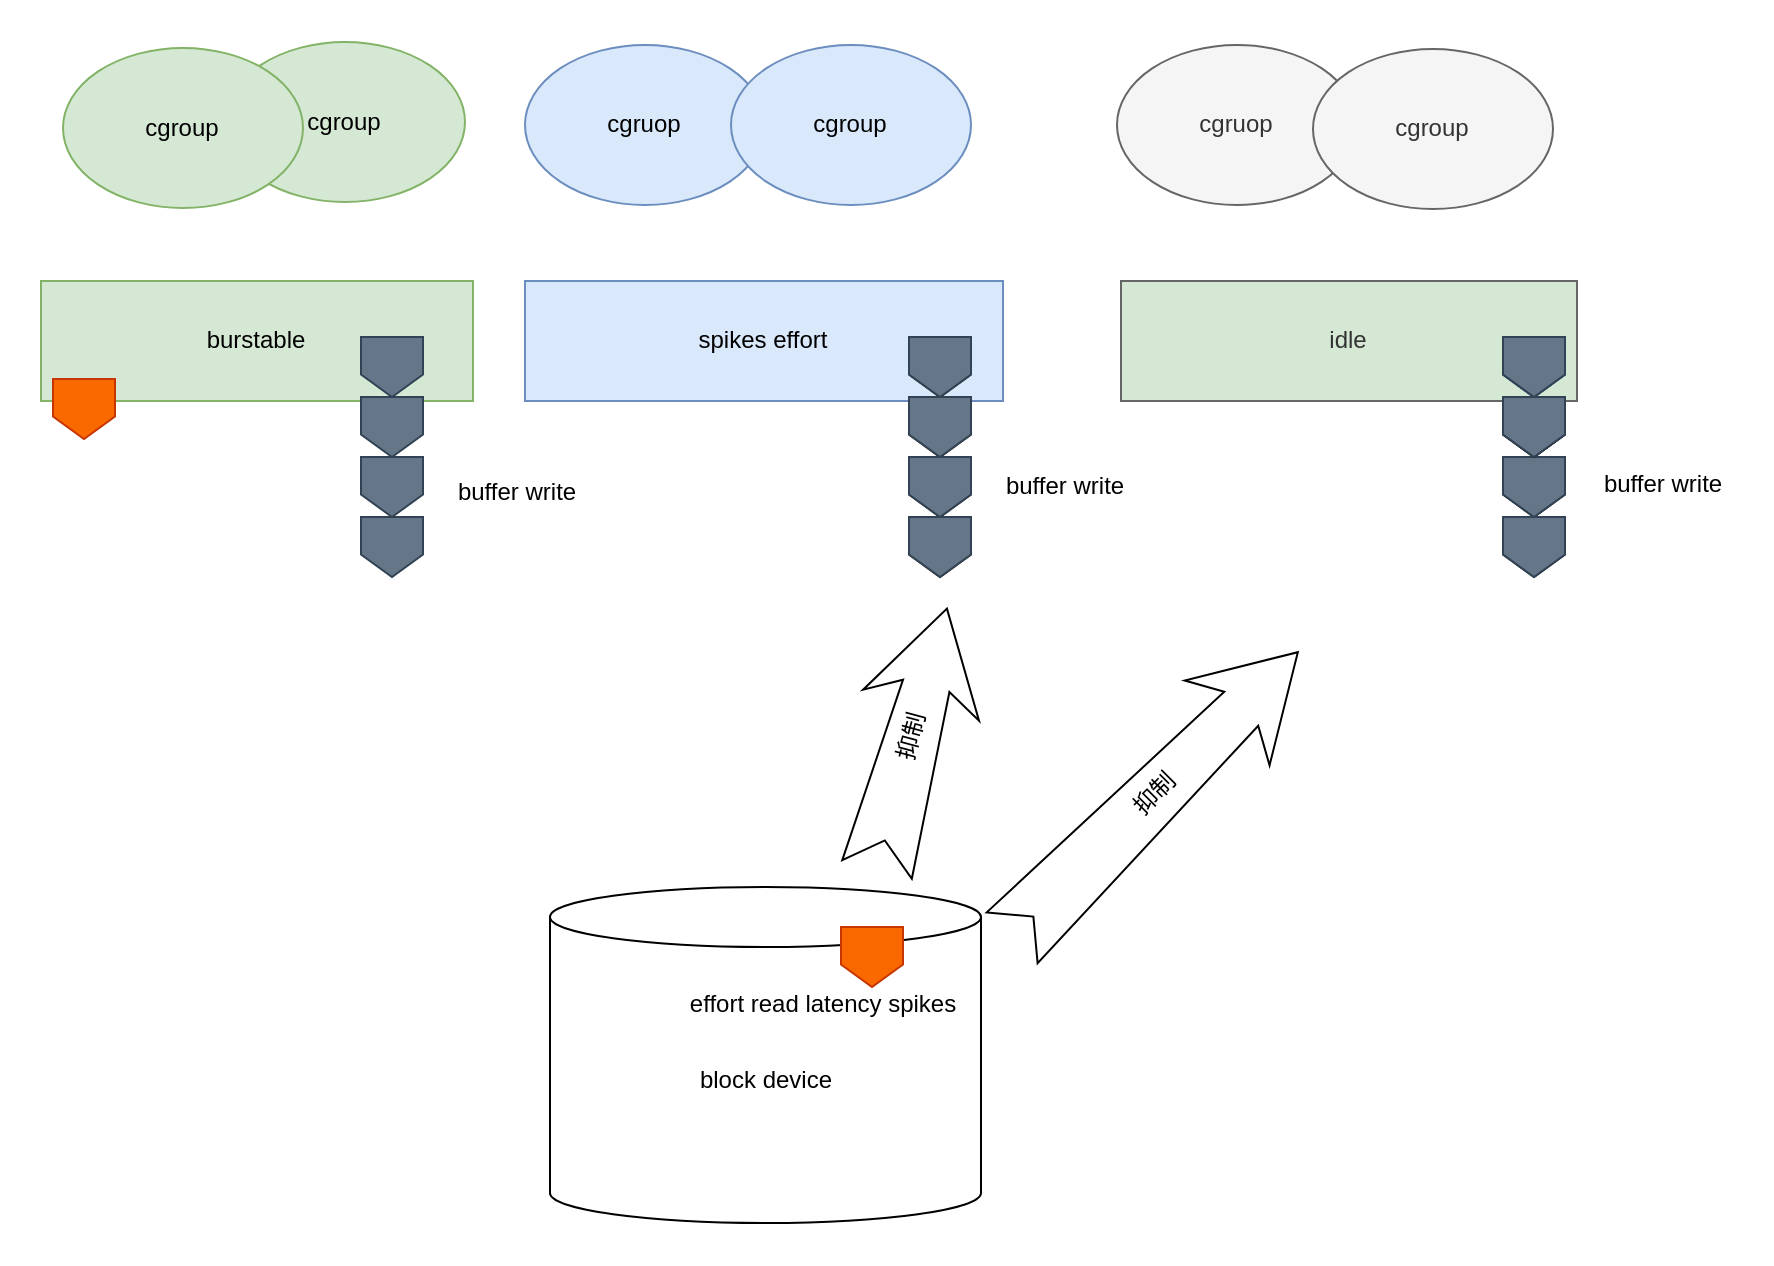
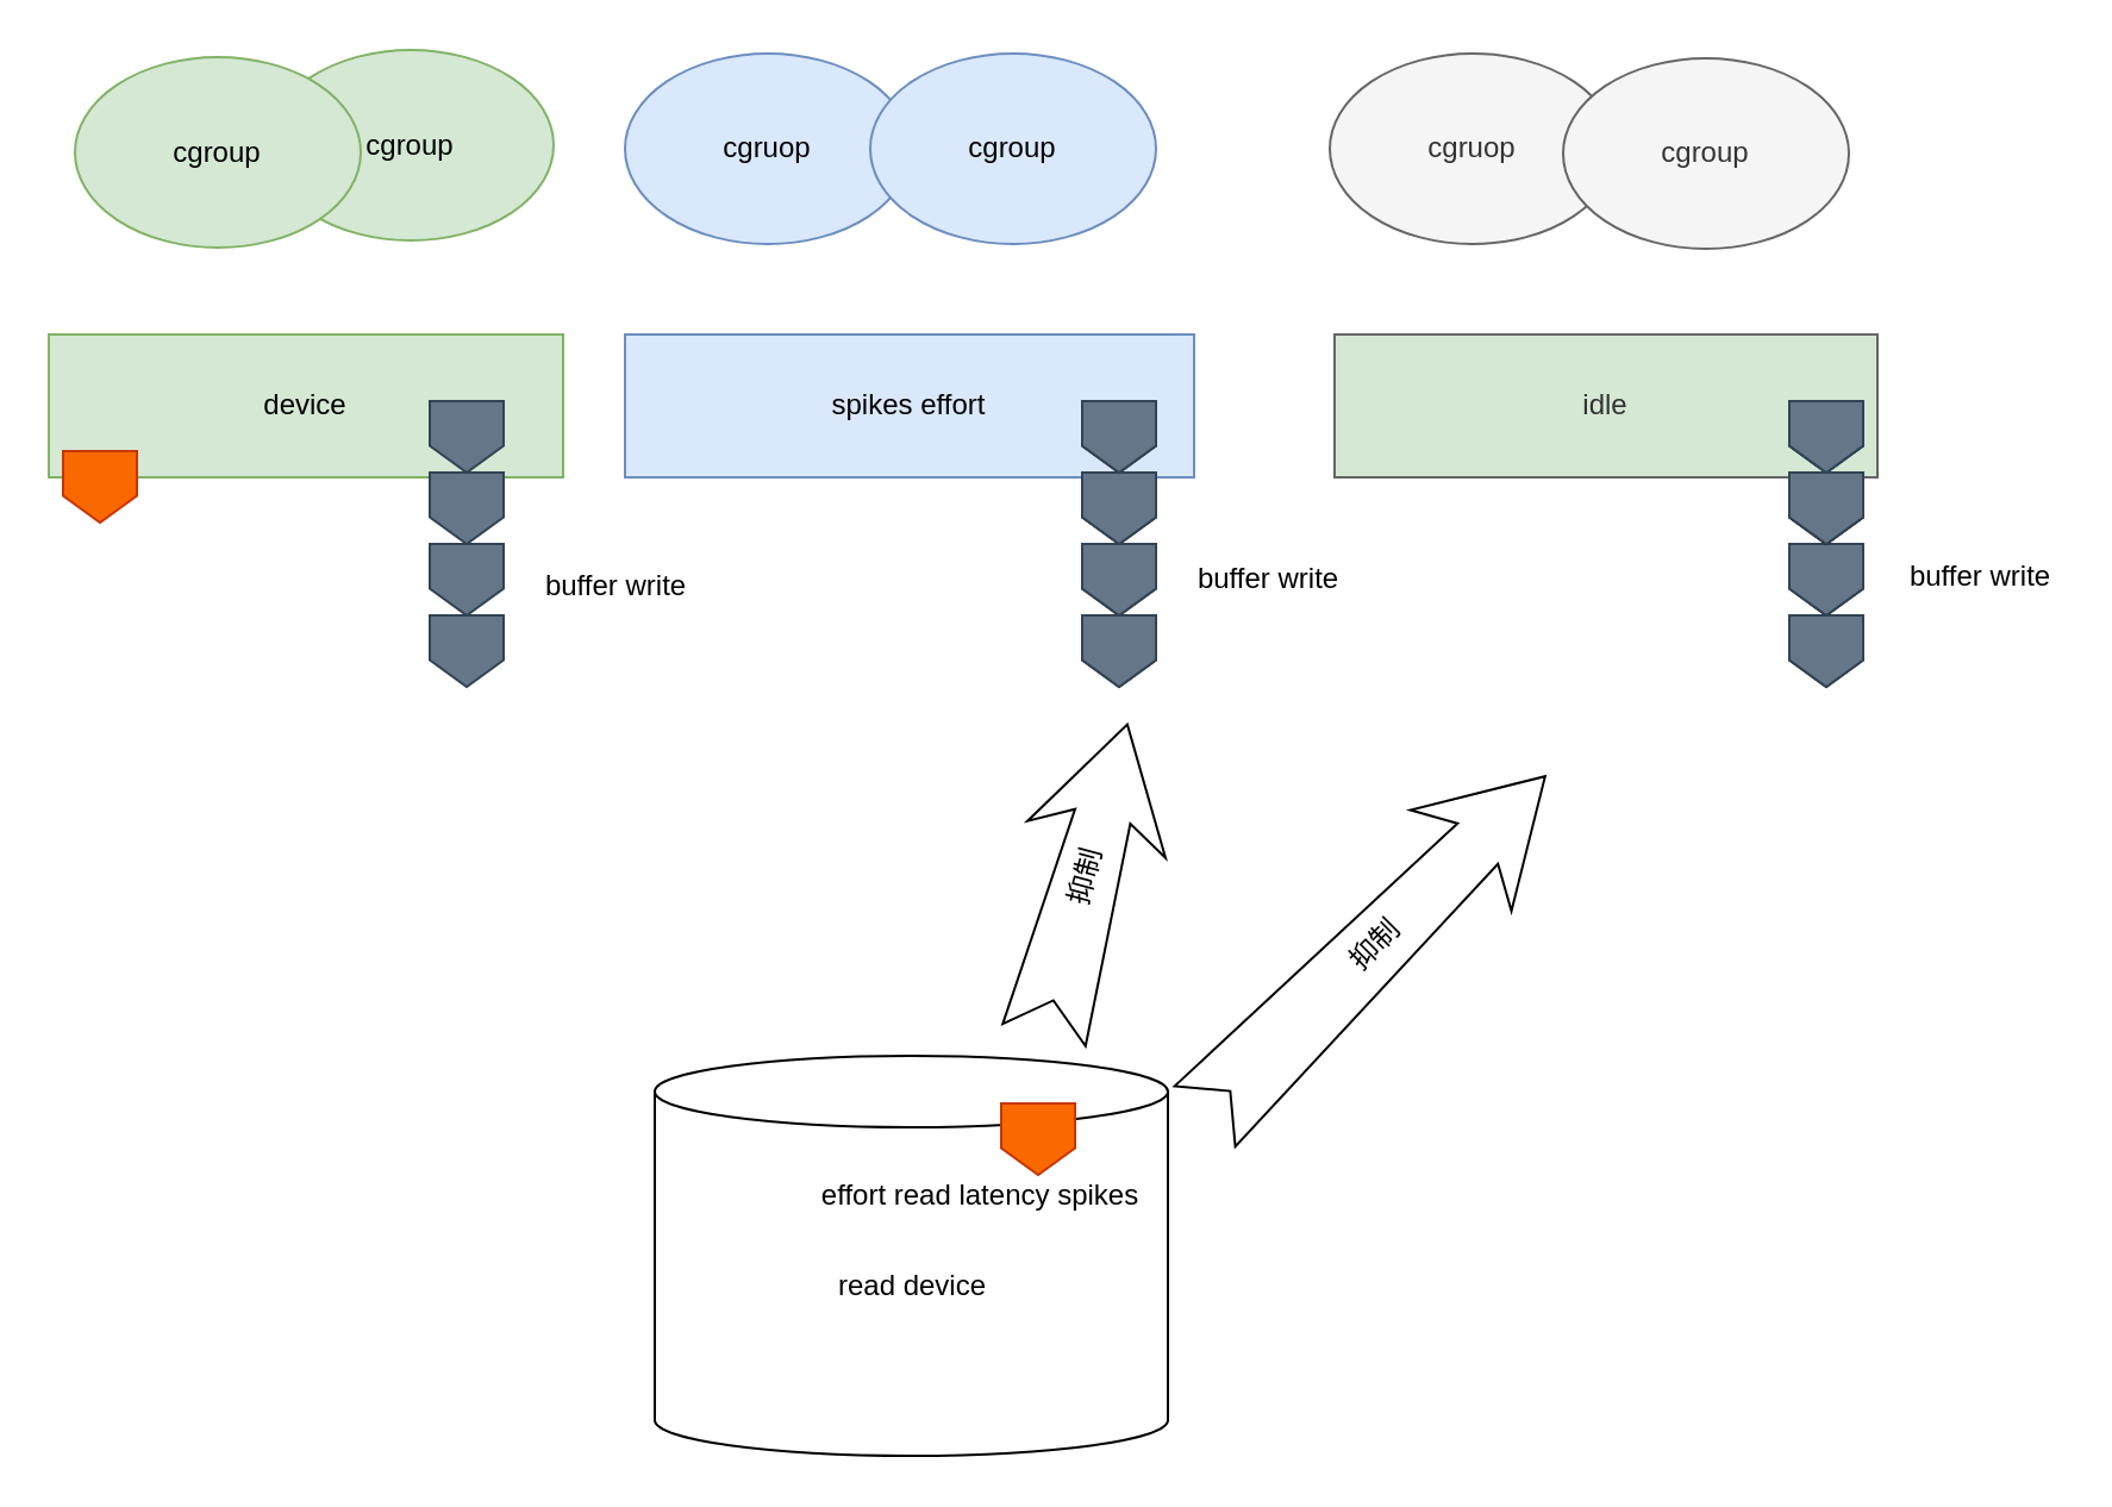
  <mxCell id="0" />
  <mxCell id="1" parent="0" />
- <mxCell id="2" value="burstable" style="rounded=0;whiteSpace=wrap;html=1;hachureGap=4;pointerEvents=0;fillColor=#d5e8d4;strokeColor=#82b366;" vertex="1" parent="1"><mxGeometry x="20" y="140" width="216" height="60" as="geometry" /></mxCell>
+ <mxCell id="2" value="device" style="rounded=0;whiteSpace=wrap;html=1;hachureGap=4;pointerEvents=0;fillColor=#d5e8d4;strokeColor=#82b366;" vertex="1" parent="1"><mxGeometry x="20" y="140" width="216" height="60" as="geometry" /></mxCell>
  <mxCell id="3" value="spikes effort" style="rounded=0;whiteSpace=wrap;html=1;hachureGap=4;pointerEvents=0;fillColor=#dae8fc;strokeColor=#6c8ebf;" vertex="1" parent="1"><mxGeometry x="262" y="140" width="239" height="60" as="geometry" /></mxCell>
  <mxCell id="4" value="idle" style="rounded=0;whiteSpace=wrap;html=1;hachureGap=4;pointerEvents=0;fillColor=#d5e8d4;strokeColor=#666666;fontColor=#333333;" vertex="1" parent="1"><mxGeometry x="560" y="140" width="228" height="60" as="geometry" /></mxCell>
  <mxCell id="5" value="cgroup" style="ellipse;whiteSpace=wrap;html=1;hachureGap=4;pointerEvents=0;fillColor=#d5e8d4;strokeColor=#82b366;" vertex="1" parent="1"><mxGeometry x="112" y="20.5" width="120" height="80" as="geometry" /></mxCell>
  <mxCell id="6" value="cgruop" style="ellipse;whiteSpace=wrap;html=1;hachureGap=4;pointerEvents=0;fillColor=#dae8fc;strokeColor=#6c8ebf;" vertex="1" parent="1"><mxGeometry x="262" y="22" width="120" height="80" as="geometry" /></mxCell>
  <mxCell id="7" value="cgruop" style="ellipse;whiteSpace=wrap;html=1;hachureGap=4;pointerEvents=0;fillColor=#f5f5f5;strokeColor=#666666;fontColor=#333333;" vertex="1" parent="1"><mxGeometry x="558" y="22" width="120" height="80" as="geometry" /></mxCell>
  <mxCell id="8" value="cgroup" style="ellipse;whiteSpace=wrap;html=1;hachureGap=4;pointerEvents=0;fillColor=#d5e8d4;strokeColor=#82b366;" vertex="1" parent="1"><mxGeometry x="31" y="23.5" width="120" height="80" as="geometry" /></mxCell>
  <mxCell id="9" value="cgroup" style="ellipse;whiteSpace=wrap;html=1;hachureGap=4;pointerEvents=0;fillColor=#dae8fc;strokeColor=#6c8ebf;" vertex="1" parent="1"><mxGeometry x="365" y="22" width="120" height="80" as="geometry" /></mxCell>
  <mxCell id="10" value="cgroup" style="ellipse;whiteSpace=wrap;html=1;hachureGap=4;pointerEvents=0;fillColor=#f5f5f5;strokeColor=#666666;fontColor=#333333;" vertex="1" parent="1"><mxGeometry x="656" y="24" width="120" height="80" as="geometry" /></mxCell>
- <mxCell id="11" value="block device" style="shape=cylinder3;whiteSpace=wrap;html=1;boundedLbl=1;backgroundOutline=1;size=15;hachureGap=4;pointerEvents=0;" vertex="1" parent="1"><mxGeometry x="274.5" y="443" width="215.5" height="168" as="geometry" /></mxCell>
+ <mxCell id="11" value="read device" style="shape=cylinder3;whiteSpace=wrap;html=1;boundedLbl=1;backgroundOutline=1;size=15;hachureGap=4;pointerEvents=0;" vertex="1" parent="1"><mxGeometry x="274.5" y="443" width="215.5" height="168" as="geometry" /></mxCell>
  <mxCell id="12" value="抑制" style="html=1;shadow=0;dashed=0;align=center;verticalAlign=middle;shape=mxgraph.arrows2.stylisedArrow;dy=0.6;dx=40;notch=15;feather=0.4;hachureGap=4;pointerEvents=0;rotation=-75;" vertex="1" parent="1"><mxGeometry x="388" y="339" width="135" height="60" as="geometry" /></mxCell>
  <mxCell id="13" value="抑制" style="html=1;shadow=0;dashed=0;align=center;verticalAlign=middle;shape=mxgraph.arrows2.stylisedArrow;dy=0.6;dx=40;notch=15;feather=0.4;hachureGap=4;pointerEvents=0;rotation=-45;" vertex="1" parent="1"><mxGeometry x="476" y="367" width="202" height="60" as="geometry" /></mxCell>
  <mxCell id="14" value="" style="group" vertex="1" connectable="0" parent="1"><mxGeometry x="180" y="168" width="602" height="120" as="geometry" /></mxCell>
  <mxCell id="15" value="" style="shape=offPageConnector;whiteSpace=wrap;html=1;hachureGap=4;pointerEvents=0;fillColor=#647687;strokeColor=#314354;fontColor=#ffffff;" vertex="1" parent="14"><mxGeometry y="60" width="31" height="30" as="geometry" /></mxCell>
  <mxCell id="16" value="" style="shape=offPageConnector;whiteSpace=wrap;html=1;hachureGap=4;pointerEvents=0;fillColor=#647687;strokeColor=#314354;fontColor=#ffffff;" vertex="1" parent="14"><mxGeometry y="30" width="31" height="30" as="geometry" /></mxCell>
  <mxCell id="17" value="" style="shape=offPageConnector;whiteSpace=wrap;html=1;hachureGap=4;pointerEvents=0;fillColor=#647687;strokeColor=#314354;fontColor=#ffffff;" vertex="1" parent="14"><mxGeometry y="90" width="31" height="30" as="geometry" /></mxCell>
  <mxCell id="18" value="" style="shape=offPageConnector;whiteSpace=wrap;html=1;hachureGap=4;pointerEvents=0;fillColor=#647687;strokeColor=#314354;fontColor=#ffffff;" vertex="1" parent="14"><mxGeometry width="31" height="30" as="geometry" /></mxCell>
  <mxCell id="19" value="" style="group" vertex="1" connectable="0" parent="14"><mxGeometry x="571" width="31" height="120" as="geometry" /></mxCell>
  <mxCell id="20" value="" style="shape=offPageConnector;whiteSpace=wrap;html=1;hachureGap=4;pointerEvents=0;" vertex="1" parent="19"><mxGeometry y="60" width="31" height="30" as="geometry" /></mxCell>
  <mxCell id="21" value="" style="shape=offPageConnector;whiteSpace=wrap;html=1;hachureGap=4;pointerEvents=0;" vertex="1" parent="19"><mxGeometry y="30" width="31" height="30" as="geometry" /></mxCell>
  <mxCell id="22" value="" style="shape=offPageConnector;whiteSpace=wrap;html=1;hachureGap=4;pointerEvents=0;" vertex="1" parent="19"><mxGeometry y="90" width="31" height="30" as="geometry" /></mxCell>
  <mxCell id="23" value="" style="shape=offPageConnector;whiteSpace=wrap;html=1;hachureGap=4;pointerEvents=0;" vertex="1" parent="19"><mxGeometry width="31" height="30" as="geometry" /></mxCell>
  <mxCell id="24" value="" style="group" vertex="1" connectable="0" parent="14"><mxGeometry x="274" width="31" height="120" as="geometry" /></mxCell>
  <mxCell id="25" value="" style="shape=offPageConnector;whiteSpace=wrap;html=1;hachureGap=4;pointerEvents=0;" vertex="1" parent="24"><mxGeometry y="60" width="31" height="30" as="geometry" /></mxCell>
  <mxCell id="26" value="" style="shape=offPageConnector;whiteSpace=wrap;html=1;hachureGap=4;pointerEvents=0;" vertex="1" parent="24"><mxGeometry y="30" width="31" height="30" as="geometry" /></mxCell>
  <mxCell id="27" value="" style="shape=offPageConnector;whiteSpace=wrap;html=1;hachureGap=4;pointerEvents=0;" vertex="1" parent="24"><mxGeometry y="90" width="31" height="30" as="geometry" /></mxCell>
  <mxCell id="28" value="" style="shape=offPageConnector;whiteSpace=wrap;html=1;hachureGap=4;pointerEvents=0;" vertex="1" parent="24"><mxGeometry width="31" height="30" as="geometry" /></mxCell>
  <mxCell id="29" value="buffer write" style="text;html=1;align=center;verticalAlign=middle;resizable=0;points=[];autosize=1;strokeColor=none;fillColor=none;" vertex="1" parent="14"><mxGeometry x="317" y="66" width="69" height="18" as="geometry" /></mxCell>
  <mxCell id="30" value="buffer write" style="text;html=1;align=center;verticalAlign=middle;resizable=0;points=[];autosize=1;strokeColor=none;fillColor=none;" vertex="1" parent="14"><mxGeometry x="43" y="69" width="69" height="18" as="geometry" /></mxCell>
  <mxCell id="31" value="" style="group" vertex="1" connectable="0" parent="1"><mxGeometry x="454" y="168" width="31" height="120" as="geometry" /></mxCell>
  <mxCell id="32" value="" style="shape=offPageConnector;whiteSpace=wrap;html=1;hachureGap=4;pointerEvents=0;fillColor=#647687;strokeColor=#314354;fontColor=#ffffff;" vertex="1" parent="31"><mxGeometry y="60" width="31" height="30" as="geometry" /></mxCell>
  <mxCell id="33" value="" style="shape=offPageConnector;whiteSpace=wrap;html=1;hachureGap=4;pointerEvents=0;fillColor=#647687;strokeColor=#314354;fontColor=#ffffff;" vertex="1" parent="31"><mxGeometry y="30" width="31" height="30" as="geometry" /></mxCell>
  <mxCell id="34" value="" style="shape=offPageConnector;whiteSpace=wrap;html=1;hachureGap=4;pointerEvents=0;fillColor=#647687;strokeColor=#314354;fontColor=#ffffff;" vertex="1" parent="31"><mxGeometry y="90" width="31" height="30" as="geometry" /></mxCell>
  <mxCell id="35" value="" style="shape=offPageConnector;whiteSpace=wrap;html=1;hachureGap=4;pointerEvents=0;fillColor=#647687;strokeColor=#314354;fontColor=#ffffff;" vertex="1" parent="31"><mxGeometry width="31" height="30" as="geometry" /></mxCell>
  <mxCell id="36" value="" style="group" vertex="1" connectable="0" parent="1"><mxGeometry x="751" y="168" width="31" height="120" as="geometry" /></mxCell>
  <mxCell id="37" value="" style="shape=offPageConnector;whiteSpace=wrap;html=1;hachureGap=4;pointerEvents=0;fillColor=#647687;strokeColor=#314354;fontColor=#ffffff;" vertex="1" parent="36"><mxGeometry y="60" width="31" height="30" as="geometry" /></mxCell>
  <mxCell id="38" value="" style="shape=offPageConnector;whiteSpace=wrap;html=1;hachureGap=4;pointerEvents=0;" vertex="1" parent="36"><mxGeometry y="30" width="31" height="30" as="geometry" /></mxCell>
  <mxCell id="39" value="" style="shape=offPageConnector;whiteSpace=wrap;html=1;hachureGap=4;pointerEvents=0;fillColor=#647687;strokeColor=#314354;fontColor=#ffffff;" vertex="1" parent="36"><mxGeometry y="90" width="31" height="30" as="geometry" /></mxCell>
  <mxCell id="40" value="" style="shape=offPageConnector;whiteSpace=wrap;html=1;hachureGap=4;pointerEvents=0;fillColor=#1ba1e2;strokeColor=#006EAF;fontColor=#ffffff;" vertex="1" parent="36"><mxGeometry width="31" height="30" as="geometry" /></mxCell>
  <mxCell id="41" value="" style="shape=offPageConnector;whiteSpace=wrap;html=1;hachureGap=4;pointerEvents=0;fillColor=#647687;strokeColor=#314354;fontColor=#ffffff;" vertex="1" parent="36"><mxGeometry width="31" height="30" as="geometry" /></mxCell>
  <mxCell id="42" value="" style="shape=offPageConnector;whiteSpace=wrap;html=1;hachureGap=4;pointerEvents=0;fillColor=#647687;strokeColor=#314354;fontColor=#ffffff;" vertex="1" parent="36"><mxGeometry y="30" width="31" height="30" as="geometry" /></mxCell>
  <mxCell id="43" value="buffer write" style="text;html=1;align=center;verticalAlign=middle;resizable=0;points=[];autosize=1;strokeColor=none;fillColor=none;" vertex="1" parent="1"><mxGeometry x="796" y="233" width="69" height="18" as="geometry" /></mxCell>
  <mxCell id="44" value="" style="shape=offPageConnector;whiteSpace=wrap;html=1;hachureGap=4;pointerEvents=0;fillColor=#fa6800;strokeColor=#C73500;fontColor=#000000;" vertex="1" parent="1"><mxGeometry x="26" y="189" width="31" height="30" as="geometry" /></mxCell>
  <mxCell id="45" value="" style="shape=offPageConnector;whiteSpace=wrap;html=1;hachureGap=4;pointerEvents=0;fillColor=#fa6800;strokeColor=#C73500;fontColor=#000000;" vertex="1" parent="1"><mxGeometry x="420" y="463" width="31" height="30" as="geometry" /></mxCell>
  <mxCell id="46" value="&lt;span&gt;effort read latency spikes&lt;/span&gt;" style="text;html=1;align=center;verticalAlign=middle;resizable=0;points=[];autosize=1;strokeColor=none;fillColor=none;" vertex="1" parent="1"><mxGeometry x="328" y="493" width="165" height="18" as="geometry" /></mxCell>
